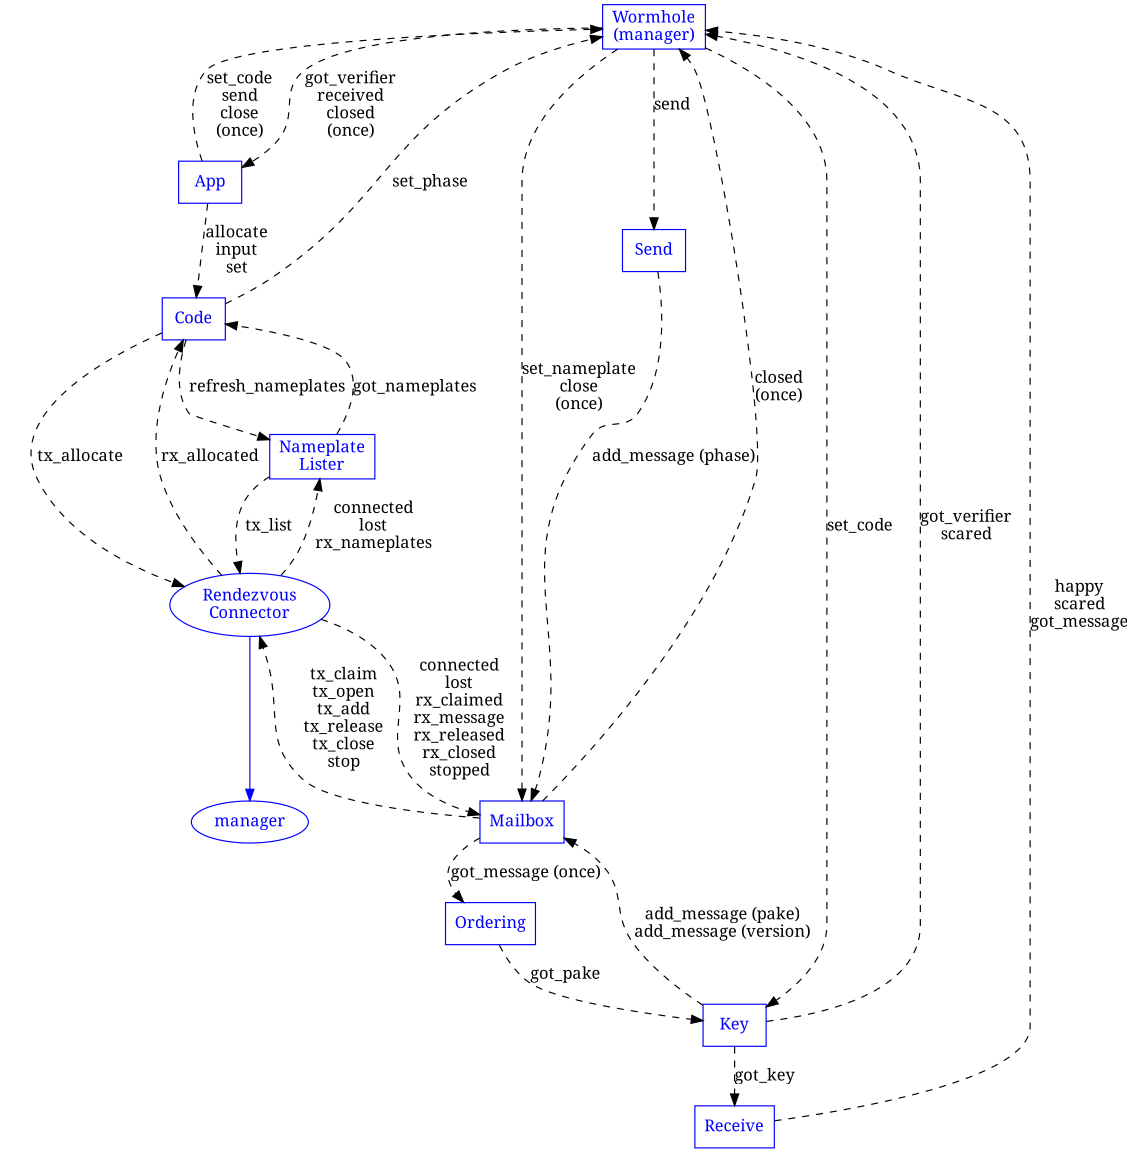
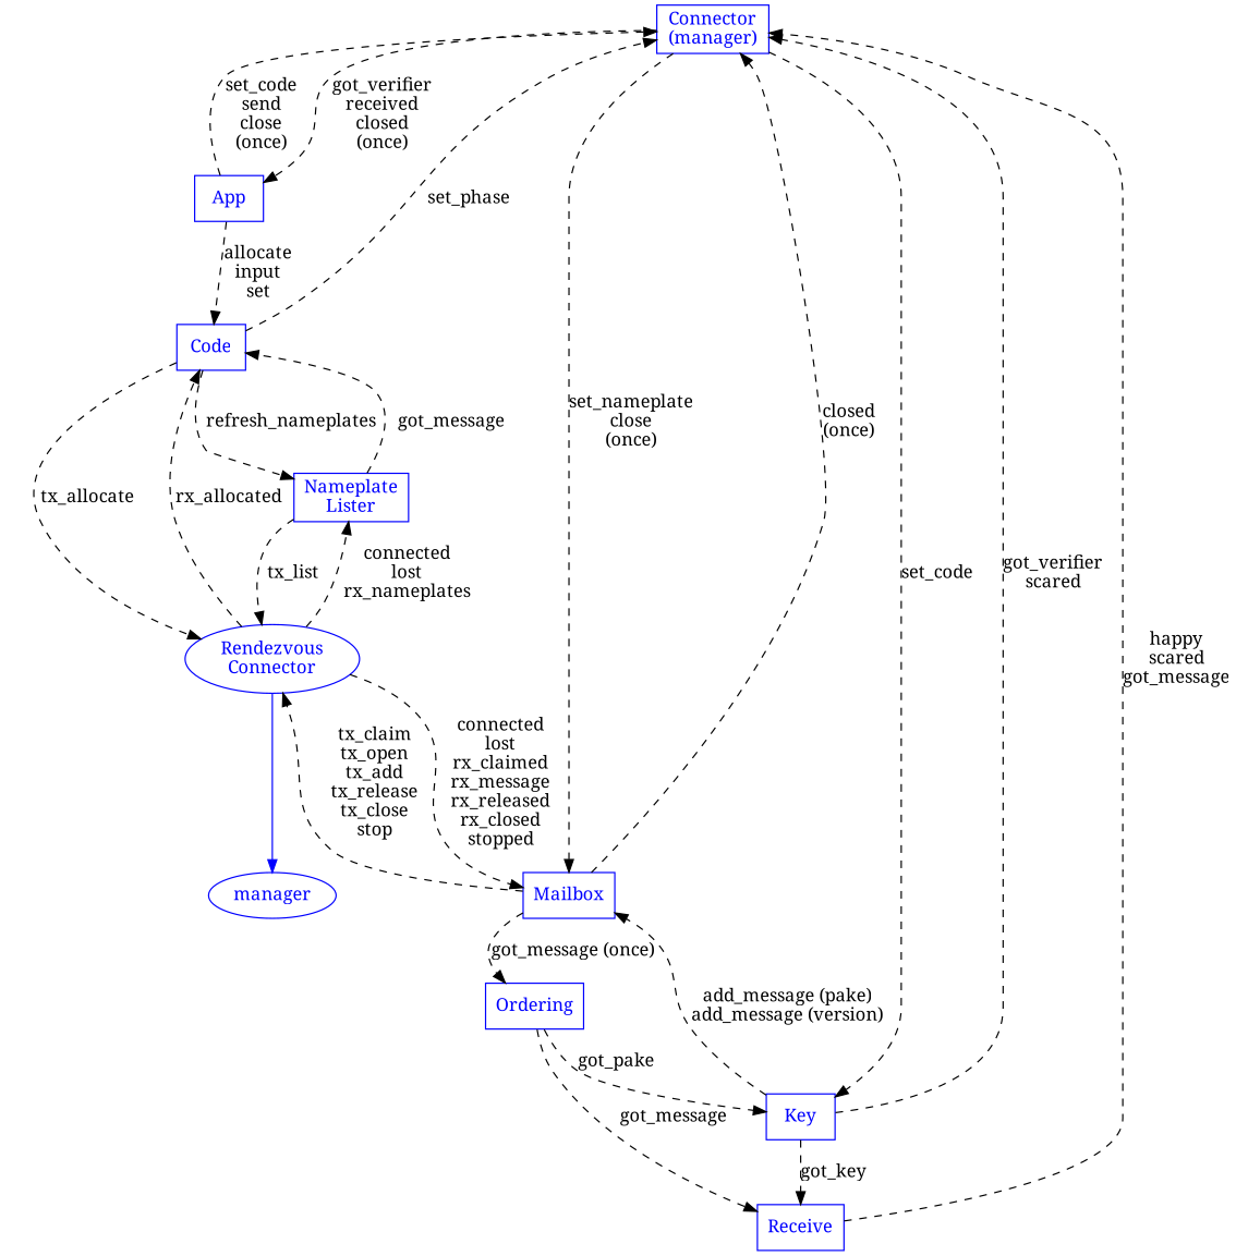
  digraph {
    fontname="Noto Serif"
    node [color=blue fontcolor=blue fontname="Noto Serif" shape=box]
    edge [fontname="Noto Serif" style=dashed]
-   n1 [label="Wormhole\n(manager)"]
+   n1 [label="Connector\n(manager)"]
    App
    n3 [label=Code]
    Mailbox
    n5 [label=Key]
-   n6 [label=Send]
    n7 [label="Rendezvous\nConnector" shape=oval]
    n8 [label="Nameplate\nLister"]
    n9 [label=Ordering]
    n10 [label=Receive]
    n11 [label=manager shape=""]
    n1 -> App [label="got_verifier\nreceived\nclosed\n(once)"]
    n1 -> Mailbox [label="set_nameplate\nclose\n(once)"]
    n1 -> n5 [label=set_code]
-   n1 -> n6 [label=send]
    App -> n1 [label="set_code\nsend\nclose\n(once)"]
    App -> n3 [label="allocate\ninput\nset"]
    n3 -> n1 [label=set_phase]
    n3 -> n7 [label=tx_allocate]
    n3 -> n8 [label=refresh_nameplates]
    Mailbox -> n1 [label="closed\n(once)"]
    Mailbox -> n7 [label="tx_claim\ntx_open\ntx_add\ntx_release\ntx_close\nstop"]
    Mailbox -> n9 [label="got_message (once)"]
    n5 -> n1 [label="got_verifier\nscared"]
    n5 -> Mailbox [label="add_message (pake)\nadd_message (version)"]
    n5 -> n10 [label=got_key]
-   n6 -> Mailbox [label="add_message (phase)"]
    n7 -> n3 [label=rx_allocated]
    n7 -> Mailbox [label="connected\nlost\nrx_claimed\nrx_message\nrx_released\nrx_closed\nstopped"]
    n7 -> n8 [label="connected\nlost\nrx_nameplates"]
    n7 -> n11 [color=blue style=""]
-   n8 -> n3 [label=got_nameplates]
+   n8 -> n3 [label=got_message]
    n8 -> n7 [label=tx_list]
    n9 -> n5 [label=got_pake]
+   n9 -> n10 [label=got_message]
    n10 -> n1 [label="happy\nscared\ngot_message"]
  }
